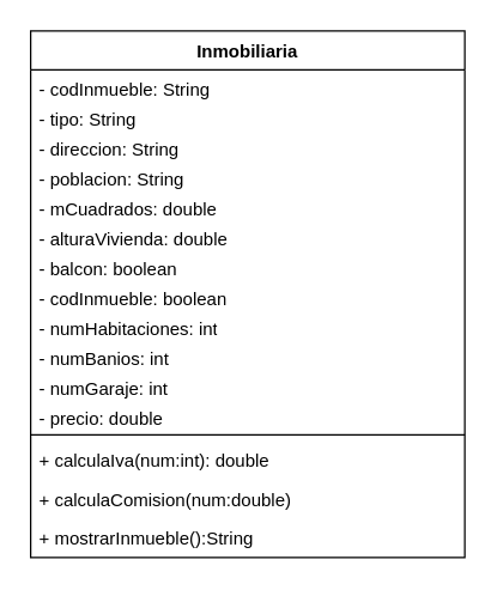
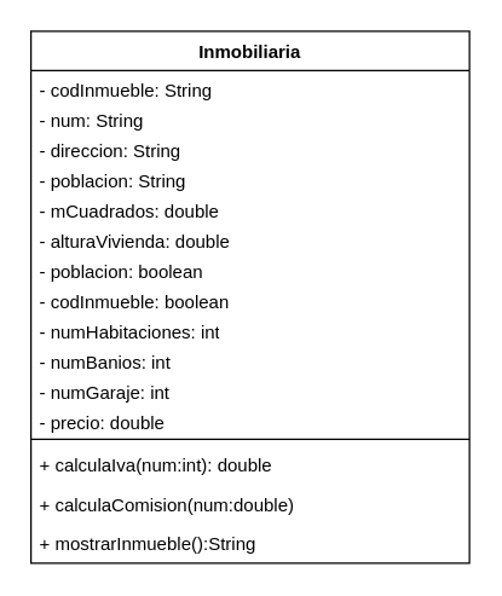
  <mxCell id="0" />
  <mxCell id="1" parent="0" />
  <mxCell id="2" value="Inmobiliaria" style="swimlane;fontStyle=1;align=center;verticalAlign=top;childLayout=stackLayout;horizontal=1;startSize=26;horizontalStack=0;resizeParent=1;resizeParentMax=0;resizeLast=0;collapsible=1;marginBottom=0;whiteSpace=wrap;html=1;" parent="1" vertex="1"><mxGeometry x="20" y="20" width="290" height="352" as="geometry" /></mxCell>
  <mxCell id="3" value="- codInmueble: String" style="text;strokeColor=none;fillColor=none;align=left;verticalAlign=top;spacingLeft=4;spacingRight=4;overflow=hidden;rotatable=0;points=[[0,0.5],[1,0.5]];portConstraint=eastwest;whiteSpace=wrap;html=1;" parent="2" vertex="1"><mxGeometry y="26" width="290" height="20" as="geometry" /></mxCell>
- <mxCell id="4" value="- tipo: String" style="text;strokeColor=none;fillColor=none;align=left;verticalAlign=top;spacingLeft=4;spacingRight=4;overflow=hidden;rotatable=0;points=[[0,0.5],[1,0.5]];portConstraint=eastwest;whiteSpace=wrap;html=1;" parent="2" vertex="1"><mxGeometry y="46" width="290" height="20" as="geometry" /></mxCell>
+ <mxCell id="4" value="- num: String" style="text;strokeColor=none;fillColor=none;align=left;verticalAlign=top;spacingLeft=4;spacingRight=4;overflow=hidden;rotatable=0;points=[[0,0.5],[1,0.5]];portConstraint=eastwest;whiteSpace=wrap;html=1;" parent="2" vertex="1"><mxGeometry y="46" width="290" height="20" as="geometry" /></mxCell>
  <mxCell id="5" value="- direccion: String" style="text;strokeColor=none;fillColor=none;align=left;verticalAlign=top;spacingLeft=4;spacingRight=4;overflow=hidden;rotatable=0;points=[[0,0.5],[1,0.5]];portConstraint=eastwest;whiteSpace=wrap;html=1;" parent="2" vertex="1"><mxGeometry y="66" width="290" height="20" as="geometry" /></mxCell>
  <mxCell id="6" value="- poblacion: String" style="text;strokeColor=none;fillColor=none;align=left;verticalAlign=top;spacingLeft=4;spacingRight=4;overflow=hidden;rotatable=0;points=[[0,0.5],[1,0.5]];portConstraint=eastwest;whiteSpace=wrap;html=1;" parent="2" vertex="1"><mxGeometry y="86" width="290" height="20" as="geometry" /></mxCell>
  <mxCell id="7" value="- mCuadrados: double" style="text;strokeColor=none;fillColor=none;align=left;verticalAlign=top;spacingLeft=4;spacingRight=4;overflow=hidden;rotatable=0;points=[[0,0.5],[1,0.5]];portConstraint=eastwest;whiteSpace=wrap;html=1;" parent="2" vertex="1"><mxGeometry y="106" width="290" height="20" as="geometry" /></mxCell>
  <mxCell id="8" value="- alturaVivienda: double" style="text;strokeColor=none;fillColor=none;align=left;verticalAlign=top;spacingLeft=4;spacingRight=4;overflow=hidden;rotatable=0;points=[[0,0.5],[1,0.5]];portConstraint=eastwest;whiteSpace=wrap;html=1;" parent="2" vertex="1"><mxGeometry y="126" width="290" height="20" as="geometry" /></mxCell>
- <mxCell id="9" value="- balcon: boolean" style="text;strokeColor=none;fillColor=none;align=left;verticalAlign=top;spacingLeft=4;spacingRight=4;overflow=hidden;rotatable=0;points=[[0,0.5],[1,0.5]];portConstraint=eastwest;whiteSpace=wrap;html=1;" parent="2" vertex="1"><mxGeometry y="146" width="290" height="20" as="geometry" /></mxCell>
+ <mxCell id="9" value="- poblacion: boolean" style="text;strokeColor=none;fillColor=none;align=left;verticalAlign=top;spacingLeft=4;spacingRight=4;overflow=hidden;rotatable=0;points=[[0,0.5],[1,0.5]];portConstraint=eastwest;whiteSpace=wrap;html=1;" parent="2" vertex="1"><mxGeometry y="146" width="290" height="20" as="geometry" /></mxCell>
  <mxCell id="10" value="- codInmueble: boolean" style="text;strokeColor=none;fillColor=none;align=left;verticalAlign=top;spacingLeft=4;spacingRight=4;overflow=hidden;rotatable=0;points=[[0,0.5],[1,0.5]];portConstraint=eastwest;whiteSpace=wrap;html=1;" parent="2" vertex="1"><mxGeometry y="166" width="290" height="20" as="geometry" /></mxCell>
  <mxCell id="11" value="- numHabitaciones: int" style="text;strokeColor=none;fillColor=none;align=left;verticalAlign=top;spacingLeft=4;spacingRight=4;overflow=hidden;rotatable=0;points=[[0,0.5],[1,0.5]];portConstraint=eastwest;whiteSpace=wrap;html=1;" vertex="1" parent="2"><mxGeometry y="186" width="290" height="20" as="geometry" /></mxCell>
  <mxCell id="12" value="- numBanios: int" style="text;strokeColor=none;fillColor=none;align=left;verticalAlign=top;spacingLeft=4;spacingRight=4;overflow=hidden;rotatable=0;points=[[0,0.5],[1,0.5]];portConstraint=eastwest;whiteSpace=wrap;html=1;" vertex="1" parent="2"><mxGeometry y="206" width="290" height="20" as="geometry" /></mxCell>
  <mxCell id="13" value="- numGaraje: int" style="text;strokeColor=none;fillColor=none;align=left;verticalAlign=top;spacingLeft=4;spacingRight=4;overflow=hidden;rotatable=0;points=[[0,0.5],[1,0.5]];portConstraint=eastwest;whiteSpace=wrap;html=1;" vertex="1" parent="2"><mxGeometry y="226" width="290" height="20" as="geometry" /></mxCell>
  <mxCell id="14" value="- precio: double" style="text;strokeColor=none;fillColor=none;align=left;verticalAlign=top;spacingLeft=4;spacingRight=4;overflow=hidden;rotatable=0;points=[[0,0.5],[1,0.5]];portConstraint=eastwest;whiteSpace=wrap;html=1;" vertex="1" parent="2"><mxGeometry y="246" width="290" height="20" as="geometry" /></mxCell>
  <mxCell id="15" value="" style="line;strokeWidth=1;fillColor=none;align=left;verticalAlign=middle;spacingTop=-1;spacingLeft=3;spacingRight=3;rotatable=0;labelPosition=right;points=[];portConstraint=eastwest;strokeColor=inherit;" parent="2" vertex="1"><mxGeometry y="266" width="290" height="8" as="geometry" /></mxCell>
  <mxCell id="16" value="+ calculaIva(num:int): double" style="text;strokeColor=none;fillColor=none;align=left;verticalAlign=top;spacingLeft=4;spacingRight=4;overflow=hidden;rotatable=0;points=[[0,0.5],[1,0.5]];portConstraint=eastwest;whiteSpace=wrap;html=1;" parent="2" vertex="1"><mxGeometry y="274" width="290" height="26" as="geometry" /></mxCell>
  <mxCell id="17" value="+ calculaComision(num:double)" style="text;strokeColor=none;fillColor=none;align=left;verticalAlign=top;spacingLeft=4;spacingRight=4;overflow=hidden;rotatable=0;points=[[0,0.5],[1,0.5]];portConstraint=eastwest;whiteSpace=wrap;html=1;" parent="2" vertex="1"><mxGeometry y="300" width="290" height="26" as="geometry" /></mxCell>
  <mxCell id="18" value="+ mostrarInmueble():String" style="text;strokeColor=none;fillColor=none;align=left;verticalAlign=top;spacingLeft=4;spacingRight=4;overflow=hidden;rotatable=0;points=[[0,0.5],[1,0.5]];portConstraint=eastwest;whiteSpace=wrap;html=1;" parent="2" vertex="1"><mxGeometry y="326" width="290" height="26" as="geometry" /></mxCell>
